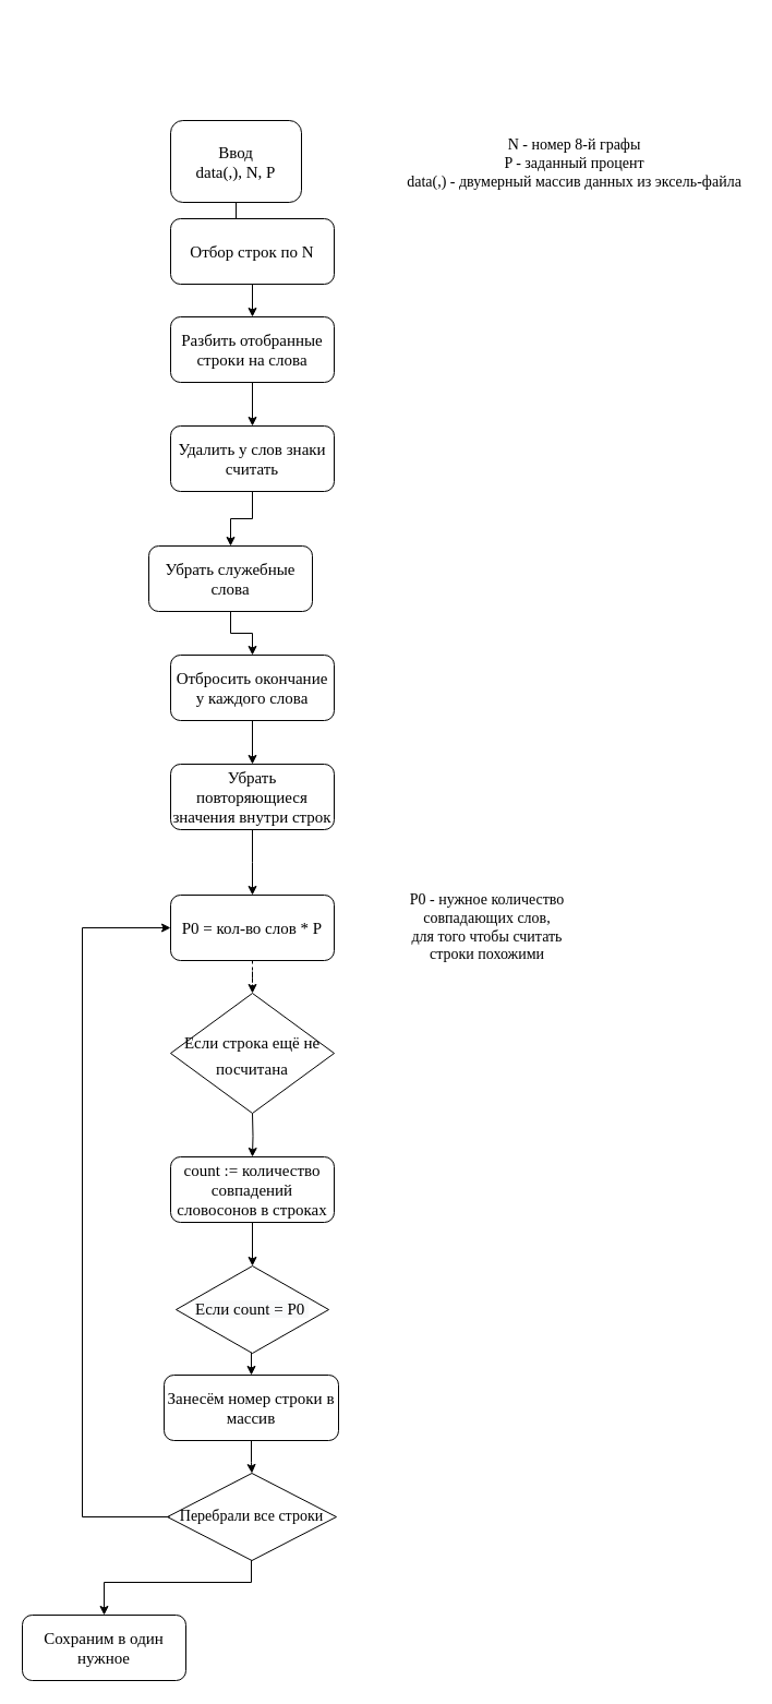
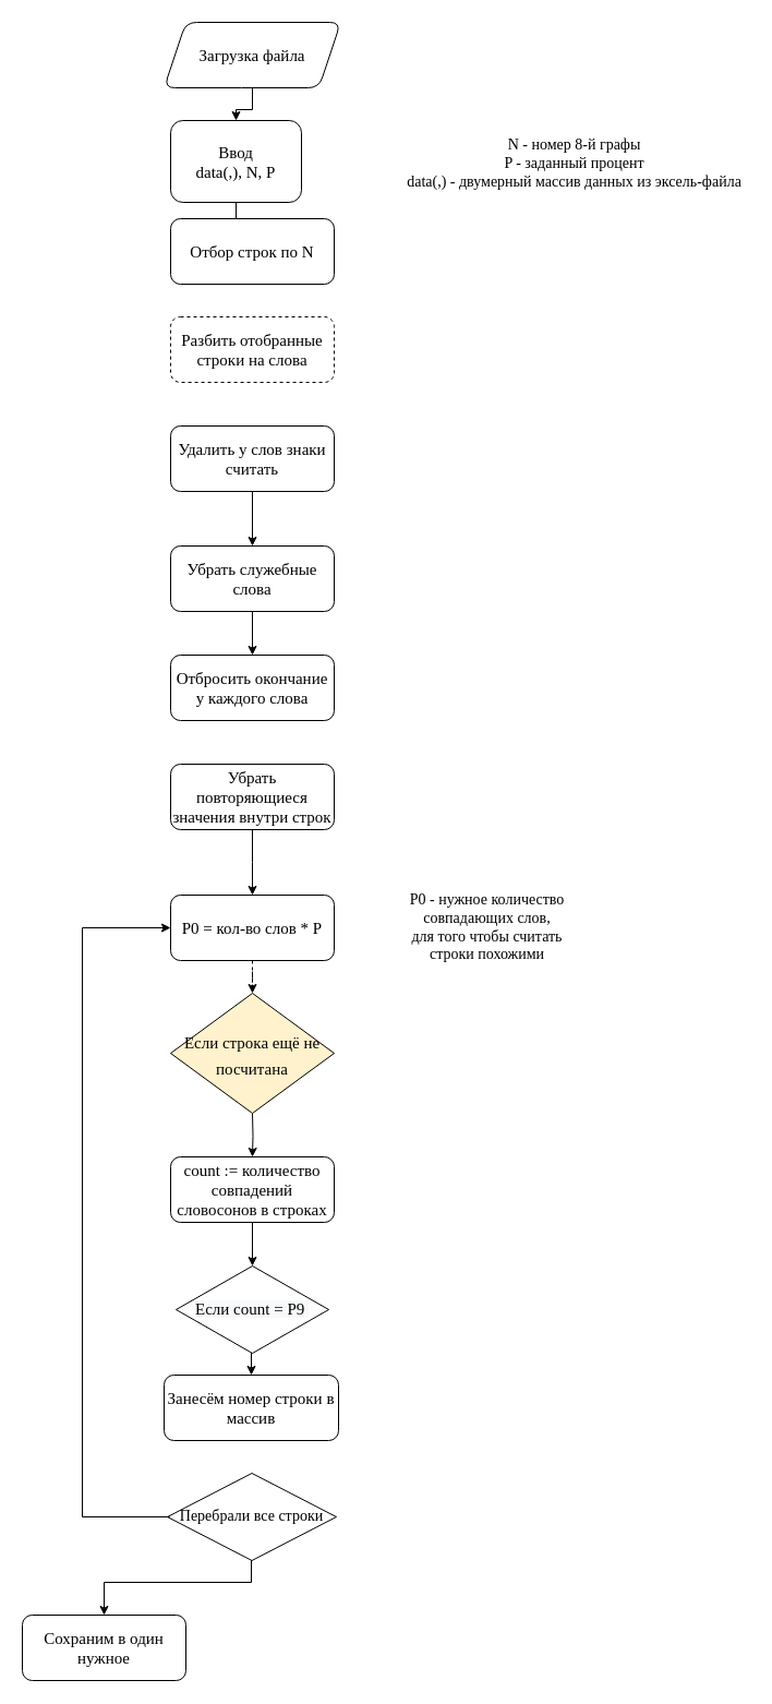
  <mxCell id="0" />
  <mxCell id="1" parent="0" />
+ <mxCell id="2" value="" style="edgeStyle=orthogonalEdgeStyle;rounded=0;orthogonalLoop=1;jettySize=auto;html=1;fontFamily=Times New Roman;fontSize=20;" parent="1" source="3" target="5" edge="1"><mxGeometry relative="1" as="geometry" /></mxCell>
+ <mxCell id="3" value="Загрузка файла" style="shape=parallelogram;perimeter=parallelogramPerimeter;whiteSpace=wrap;html=1;fixedSize=1;rounded=1;fontSize=15;fontFamily=Times New Roman;" parent="1" vertex="1"><mxGeometry x="150" y="20" width="162" height="60" as="geometry" /></mxCell>
  <mxCell id="4" value="" style="edgeStyle=orthogonalEdgeStyle;rounded=0;orthogonalLoop=1;jettySize=auto;html=1;fontFamily=Times New Roman;fontSize=15;" parent="1" source="5" target="7" edge="1"><mxGeometry relative="1" as="geometry"><mxPoint x="231" y="210" as="targetPoint" /></mxGeometry></mxCell>
  <mxCell id="5" value="Ввод&lt;br style=&quot;font-size: 15px&quot;&gt;data(,), N, P" style="whiteSpace=wrap;html=1;rounded=1;fontSize=15;fontFamily=Times New Roman;" parent="1" vertex="1"><mxGeometry x="156" y="110" width="120" height="75" as="geometry" /></mxCell>
- <mxCell id="6" value="" style="edgeStyle=orthogonalEdgeStyle;rounded=0;orthogonalLoop=1;jettySize=auto;html=1;fontFamily=Times New Roman;fontSize=15;" parent="1" source="7" target="9" edge="1"><mxGeometry relative="1" as="geometry" /></mxCell>
  <mxCell id="7" value="Отбор строк по N" style="rounded=1;whiteSpace=wrap;html=1;shadow=0;sketch=0;fontFamily=Times New Roman;fontSize=15;verticalAlign=middle;" parent="1" vertex="1"><mxGeometry x="156" y="200" width="150" height="60" as="geometry" /></mxCell>
- <mxCell id="8" value="" style="edgeStyle=orthogonalEdgeStyle;rounded=0;orthogonalLoop=1;jettySize=auto;html=1;fontFamily=Times New Roman;fontSize=15;" parent="1" source="9" target="11" edge="1"><mxGeometry relative="1" as="geometry" /></mxCell>
- <mxCell id="9" value="Разбить отобранные строки на слова" style="rounded=1;whiteSpace=wrap;html=1;shadow=0;fontFamily=Times New Roman;fontSize=15;sketch=0;" parent="1" vertex="1"><mxGeometry x="156" y="290" width="150" height="60" as="geometry" /></mxCell>
+ <mxCell id="9" value="Разбить отобранные строки на слова" style="rounded=1;whiteSpace=wrap;html=1;shadow=0;fontFamily=Times New Roman;fontSize=15;sketch=0;dashed=1;" parent="1" vertex="1"><mxGeometry x="156" y="290" width="150" height="60" as="geometry" /></mxCell>
  <mxCell id="10" value="" style="edgeStyle=orthogonalEdgeStyle;rounded=0;orthogonalLoop=1;jettySize=auto;html=1;fontFamily=Times New Roman;fontSize=15;" parent="1" source="11" target="13" edge="1"><mxGeometry relative="1" as="geometry" /></mxCell>
  <mxCell id="11" value="Удалить у слов знаки считать" style="whiteSpace=wrap;html=1;rounded=1;shadow=0;fontFamily=Times New Roman;fontSize=15;sketch=0;" parent="1" vertex="1"><mxGeometry x="156" y="390" width="150" height="60" as="geometry" /></mxCell>
  <mxCell id="12" value="" style="edgeStyle=orthogonalEdgeStyle;rounded=0;orthogonalLoop=1;jettySize=auto;html=1;fontFamily=Times New Roman;fontSize=15;" parent="1" source="13" target="15" edge="1"><mxGeometry relative="1" as="geometry" /></mxCell>
- <mxCell id="13" value="Убрать служебные слова" style="rounded=1;whiteSpace=wrap;html=1;shadow=0;fontFamily=Times New Roman;fontSize=15;sketch=0;" parent="1" vertex="1"><mxGeometry x="136" y="500" width="150" height="60" as="geometry" /></mxCell>
- <mxCell id="14" value="" style="edgeStyle=orthogonalEdgeStyle;rounded=0;orthogonalLoop=1;jettySize=auto;html=1;fontFamily=Times New Roman;fontSize=15;" parent="1" source="15" target="17" edge="1"><mxGeometry relative="1" as="geometry" /></mxCell>
+ <mxCell id="13" value="Убрать служебные слова" style="rounded=1;whiteSpace=wrap;html=1;shadow=0;fontFamily=Times New Roman;fontSize=15;sketch=0;" parent="1" vertex="1"><mxGeometry x="156" y="500" width="150" height="60" as="geometry" /></mxCell>
  <mxCell id="15" value="Отбросить окончание у каждого слова" style="rounded=1;whiteSpace=wrap;html=1;shadow=0;fontFamily=Times New Roman;fontSize=15;sketch=0;" parent="1" vertex="1"><mxGeometry x="156" y="600" width="150" height="60" as="geometry" /></mxCell>
  <mxCell id="16" value="" style="edgeStyle=orthogonalEdgeStyle;rounded=0;orthogonalLoop=1;jettySize=auto;html=1;fontFamily=Times New Roman;fontSize=20;" parent="1" source="17" edge="1"><mxGeometry relative="1" as="geometry"><mxPoint x="231" y="820" as="targetPoint" /></mxGeometry></mxCell>
  <mxCell id="17" value="Убрать повторяющиеся значения внутри строк" style="rounded=1;whiteSpace=wrap;html=1;shadow=0;fontFamily=Times New Roman;fontSize=15;sketch=0;" parent="1" vertex="1"><mxGeometry x="156" y="700" width="150" height="60" as="geometry" /></mxCell>
  <mxCell id="18" value="" style="edgeStyle=orthogonalEdgeStyle;rounded=0;orthogonalLoop=1;jettySize=auto;html=1;fontFamily=Times New Roman;fontSize=20;entryX=0.5;entryY=0;entryDx=0;entryDy=0;" parent="1" target="22" edge="1"><mxGeometry relative="1" as="geometry"><mxPoint x="231" y="1020" as="sourcePoint" /><mxPoint x="231" y="940" as="targetPoint" /></mxGeometry></mxCell>
  <mxCell id="19" value="" style="edgeStyle=orthogonalEdgeStyle;rounded=0;orthogonalLoop=1;jettySize=auto;html=1;fontFamily=Times New Roman;fontSize=15;dashed=1;" parent="1" source="20" target="27" edge="1"><mxGeometry relative="1" as="geometry" /></mxCell>
  <mxCell id="20" value="P0 = кол-во слов * P" style="whiteSpace=wrap;html=1;rounded=1;shadow=0;fontFamily=Times New Roman;fontSize=15;sketch=0;" parent="1" vertex="1"><mxGeometry x="156" y="820" width="150" height="60" as="geometry" /></mxCell>
  <mxCell id="21" value="" style="edgeStyle=orthogonalEdgeStyle;rounded=0;orthogonalLoop=1;jettySize=auto;html=1;fontFamily=Times New Roman;fontSize=14;" edge="1" parent="1" source="22" target="33"><mxGeometry relative="1" as="geometry" /></mxCell>
  <mxCell id="22" value="count := количество совпадений словосонов в строках" style="whiteSpace=wrap;html=1;rounded=1;shadow=0;fontFamily=Times New Roman;fontSize=15;sketch=0;" parent="1" vertex="1"><mxGeometry x="156" y="1060" width="150" height="60" as="geometry" /></mxCell>
  <mxCell id="23" value="" style="edgeStyle=orthogonalEdgeStyle;rounded=0;orthogonalLoop=1;jettySize=auto;html=1;fontFamily=Times New Roman;fontSize=20;entryX=0.5;entryY=0;entryDx=0;entryDy=0;" parent="1" target="26" edge="1"><mxGeometry relative="1" as="geometry"><mxPoint x="230" y="1230" as="sourcePoint" /><mxPoint x="231" y="1280" as="targetPoint" /></mxGeometry></mxCell>
  <mxCell id="24" value="" style="edgeStyle=orthogonalEdgeStyle;rounded=0;orthogonalLoop=1;jettySize=auto;html=1;fontFamily=Times New Roman;fontSize=15;exitX=0.5;exitY=1;exitDx=0;exitDy=0;" parent="1" target="28" edge="1"><mxGeometry relative="1" as="geometry"><mxPoint x="235" y="1410" as="sourcePoint" /><Array as="points"><mxPoint x="230" y="1450" /><mxPoint x="95" y="1450" /></Array></mxGeometry></mxCell>
- <mxCell id="25" value="" style="edgeStyle=orthogonalEdgeStyle;rounded=0;orthogonalLoop=1;jettySize=auto;html=1;fontFamily=Times New Roman;fontSize=14;" edge="1" parent="1" source="26" target="31"><mxGeometry relative="1" as="geometry" /></mxCell>
  <mxCell id="26" value="Занесём номер строки в массив" style="whiteSpace=wrap;html=1;rounded=1;shadow=0;fontFamily=Times New Roman;fontSize=15;sketch=0;" parent="1" vertex="1"><mxGeometry x="150" y="1260" width="160" height="60" as="geometry" /></mxCell>
- <mxCell id="27" value="&lt;font style=&quot;font-size: 15px&quot;&gt;Если строка ещё не посчитана&lt;/font&gt;" style="rhombus;whiteSpace=wrap;html=1;shadow=0;labelBackgroundColor=none;sketch=0;fontFamily=Times New Roman;fontSize=20;verticalAlign=middle;" parent="1" vertex="1"><mxGeometry x="156" y="910" width="150" height="110" as="geometry" /></mxCell>
+ <mxCell id="27" value="&lt;font style=&quot;font-size: 15px&quot;&gt;Если строка ещё не посчитана&lt;/font&gt;" style="rhombus;whiteSpace=wrap;html=1;shadow=0;labelBackgroundColor=none;sketch=0;fontFamily=Times New Roman;fontSize=20;verticalAlign=middle;fillColor=#fff2cc;" parent="1" vertex="1"><mxGeometry x="156" y="910" width="150" height="110" as="geometry" /></mxCell>
  <mxCell id="28" value="Сохраним в один нужное" style="whiteSpace=wrap;html=1;rounded=1;shadow=0;fontFamily=Times New Roman;fontSize=15;sketch=0;" parent="1" vertex="1"><mxGeometry x="20" y="1480" width="150" height="60" as="geometry" /></mxCell>
  <mxCell id="29" value="N - номер 8-й графы&lt;br style=&quot;font-size: 14px;&quot;&gt;P - заданный процент&lt;br style=&quot;font-size: 14px;&quot;&gt;data(,) - двумерный массив данных из эксель-файла" style="text;html=1;align=center;verticalAlign=middle;resizable=0;points=[];autosize=1;strokeColor=none;fillColor=none;fontSize=14;fontFamily=Times New Roman;" vertex="1" parent="1"><mxGeometry x="366" y="120" width="320" height="60" as="geometry" /></mxCell>
  <mxCell id="30" value="P0 - нужное количество &lt;br style=&quot;font-size: 14px&quot;&gt;совпадающих слов, &lt;br&gt;для того чтобы считать &lt;br&gt;строки похожими" style="text;html=1;align=center;verticalAlign=middle;resizable=0;points=[];autosize=1;strokeColor=none;fillColor=none;fontSize=14;fontFamily=Times New Roman;" vertex="1" parent="1"><mxGeometry x="366" y="815" width="160" height="70" as="geometry" /></mxCell>
  <mxCell id="31" value="Перебрали все строки" style="rhombus;whiteSpace=wrap;html=1;fontFamily=Times New Roman;fontSize=14;" vertex="1" parent="1"><mxGeometry x="153" y="1350" width="155" height="80" as="geometry" /></mxCell>
  <mxCell id="32" value="" style="endArrow=classic;html=1;rounded=0;fontFamily=Times New Roman;fontSize=14;edgeStyle=orthogonalEdgeStyle;entryX=0;entryY=0.5;entryDx=0;entryDy=0;" edge="1" parent="1" target="20"><mxGeometry width="50" height="50" relative="1" as="geometry"><mxPoint x="155" y="1390" as="sourcePoint" /><mxPoint x="225" y="810" as="targetPoint" /><Array as="points"><mxPoint x="75" y="1390" /><mxPoint x="75" y="850" /></Array></mxGeometry></mxCell>
- <mxCell id="33" value="&#10;&#10;&lt;span style=&quot;color: rgb(0, 0, 0); font-family: &amp;quot;times new roman&amp;quot;; font-size: 15px; font-style: normal; font-weight: 400; letter-spacing: normal; text-align: center; text-indent: 0px; text-transform: none; word-spacing: 0px; background-color: rgb(248, 249, 250); display: inline; float: none;&quot;&gt;Если count = P0&amp;nbsp;&lt;/span&gt;&#10;&#10;" style="rhombus;whiteSpace=wrap;html=1;fontFamily=Times New Roman;fontSize=14;" vertex="1" parent="1"><mxGeometry x="161" y="1160" width="140" height="80" as="geometry" /></mxCell>
+ <mxCell id="33" value="&#10;&#10;&lt;span style=&quot;color: rgb(0, 0, 0); font-family: &amp;quot;times new roman&amp;quot;; font-size: 15px; font-style: normal; font-weight: 400; letter-spacing: normal; text-align: center; text-indent: 0px; text-transform: none; word-spacing: 0px; background-color: rgb(248, 249, 250); display: inline; float: none;&quot;&gt;Если count = P9&amp;nbsp;&lt;/span&gt;&#10;&#10;" style="rhombus;whiteSpace=wrap;html=1;fontFamily=Times New Roman;fontSize=14;" vertex="1" parent="1"><mxGeometry x="161" y="1160" width="140" height="80" as="geometry" /></mxCell>
